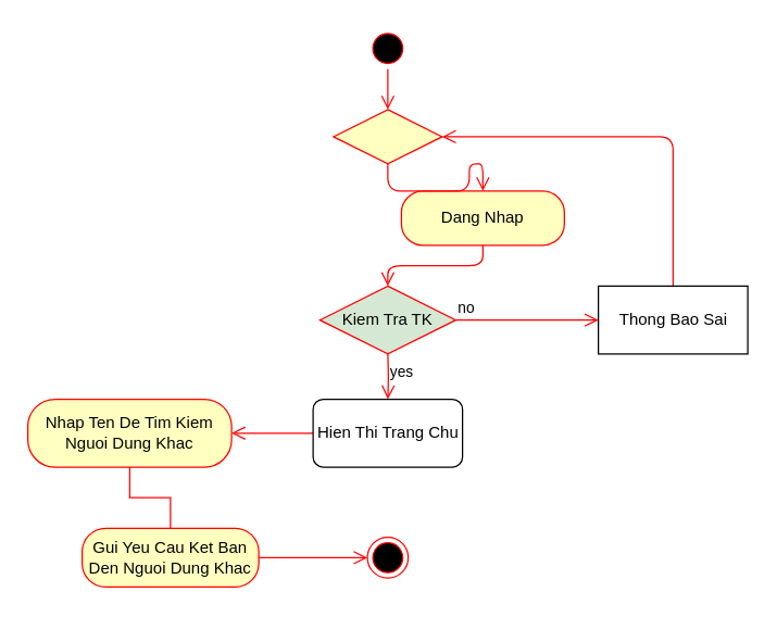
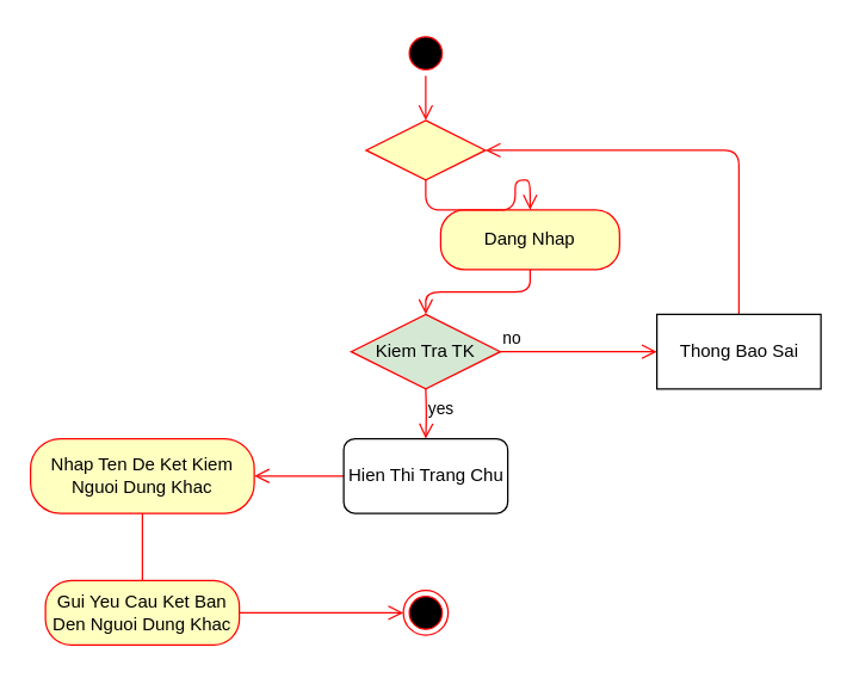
  <mxCell id="0" />
  <mxCell id="1" parent="0" />
  <mxCell id="2" style="edgeStyle=orthogonalEdgeStyle;rounded=1;orthogonalLoop=1;jettySize=auto;html=1;exitX=0.5;exitY=1;exitDx=0;exitDy=0;entryX=0.5;entryY=0;entryDx=0;entryDy=0;endArrow=open;endFill=0;endSize=8;strokeColor=#FF0505;" edge="1" parent="1" source="3" target="11"><mxGeometry relative="1" as="geometry" /></mxCell>
  <mxCell id="3" value="" style="ellipse;html=1;shape=startState;fillColor=#000000;strokeColor=#ff0000;" vertex="1" parent="1"><mxGeometry x="270" y="20" width="30" height="30" as="geometry" /></mxCell>
  <mxCell id="4" value="&lt;div&gt;Dang Nhap&lt;br&gt;&lt;/div&gt;" style="rounded=1;whiteSpace=wrap;html=1;arcSize=40;fontColor=#000000;fillColor=#ffffc0;strokeColor=#ff0000;" vertex="1" parent="1"><mxGeometry x="295" y="140" width="120" height="40" as="geometry" /></mxCell>
  <mxCell id="5" value="" style="edgeStyle=orthogonalEdgeStyle;html=1;verticalAlign=bottom;endArrow=open;endSize=8;strokeColor=#ff0000;entryX=0.5;entryY=0;entryDx=0;entryDy=0;" edge="1" parent="1" source="4" target="6"><mxGeometry relative="1" as="geometry"><mxPoint x="285" y="200" as="targetPoint" /></mxGeometry></mxCell>
  <mxCell id="6" value="Kiem Tra TK" style="rhombus;whiteSpace=wrap;html=1;fillColor=#d5e8d4;strokeColor=#ff0000;" vertex="1" parent="1"><mxGeometry x="235" y="210" width="100" height="50" as="geometry" /></mxCell>
  <mxCell id="7" value="no" style="edgeStyle=orthogonalEdgeStyle;html=1;align=left;verticalAlign=bottom;endArrow=open;endSize=8;strokeColor=#ff0000;entryX=0;entryY=0.5;entryDx=0;entryDy=0;" edge="1" parent="1" source="6" target="9"><mxGeometry x="-1" relative="1" as="geometry"><mxPoint x="430" y="240" as="targetPoint" /><Array as="points"><mxPoint x="420" y="235" /><mxPoint x="420" y="235" /></Array></mxGeometry></mxCell>
  <mxCell id="8" style="edgeStyle=orthogonalEdgeStyle;rounded=1;orthogonalLoop=1;jettySize=auto;html=1;exitX=0.5;exitY=0;exitDx=0;exitDy=0;entryX=1;entryY=0.5;entryDx=0;entryDy=0;endArrow=open;endFill=0;endSize=8;strokeColor=#FF0505;" edge="1" parent="1" source="9" target="11"><mxGeometry relative="1" as="geometry" /></mxCell>
  <mxCell id="9" value="Thong Bao Sai" style="html=1;" vertex="1" parent="1"><mxGeometry x="440" y="210" width="110" height="50" as="geometry" /></mxCell>
  <mxCell id="10" style="edgeStyle=orthogonalEdgeStyle;rounded=1;orthogonalLoop=1;jettySize=auto;html=1;exitX=0.5;exitY=1;exitDx=0;exitDy=0;entryX=0.5;entryY=0;entryDx=0;entryDy=0;endArrow=open;endFill=0;endSize=8;strokeColor=#FF0505;" edge="1" parent="1" source="11" target="4"><mxGeometry relative="1" as="geometry" /></mxCell>
  <mxCell id="11" value="" style="rhombus;whiteSpace=wrap;html=1;fillColor=#ffffc0;strokeColor=#ff0000;" vertex="1" parent="1"><mxGeometry x="245" y="80" width="80" height="40" as="geometry" /></mxCell>
  <mxCell id="12" value="yes" style="edgeStyle=orthogonalEdgeStyle;html=1;align=left;verticalAlign=top;endArrow=open;endSize=8;strokeColor=#ff0000;entryX=0.5;entryY=0;entryDx=0;entryDy=0;" edge="1" parent="1" target="19"><mxGeometry x="-1" relative="1" as="geometry"><mxPoint x="285" y="300" as="targetPoint" /><Array as="points" /><mxPoint x="285" y="260" as="sourcePoint" /></mxGeometry></mxCell>
  <mxCell id="13" style="edgeStyle=orthogonalEdgeStyle;rounded=0;orthogonalLoop=1;jettySize=auto;html=1;exitX=0.5;exitY=1;exitDx=0;exitDy=0;entryX=0.5;entryY=0;entryDx=0;entryDy=0;endArrow=none;endFill=0;endSize=8;strokeColor=#FF0505;" edge="1" parent="1" source="14" target="16"><mxGeometry relative="1" as="geometry" /></mxCell>
- <mxCell id="14" value="Nhap Ten De Tim Kiem Nguoi Dung Khac" style="rounded=1;whiteSpace=wrap;html=1;arcSize=40;fontColor=#000000;fillColor=#ffffc0;strokeColor=#ff0000;" vertex="1" parent="1"><mxGeometry x="20" y="293.33" width="150" height="50" as="geometry" /></mxCell>
+ <mxCell id="14" value="Nhap Ten De Ket Kiem Nguoi Dung Khac" style="rounded=1;whiteSpace=wrap;html=1;arcSize=40;fontColor=#000000;fillColor=#ffffc0;strokeColor=#ff0000;" vertex="1" parent="1"><mxGeometry x="20" y="293.33" width="150" height="50" as="geometry" /></mxCell>
  <mxCell id="15" style="edgeStyle=orthogonalEdgeStyle;rounded=0;orthogonalLoop=1;jettySize=auto;html=1;exitX=1;exitY=0.5;exitDx=0;exitDy=0;entryX=0;entryY=0.5;entryDx=0;entryDy=0;endArrow=open;endFill=0;endSize=8;strokeColor=#FF0505;" edge="1" parent="1" source="16" target="17"><mxGeometry relative="1" as="geometry" /></mxCell>
- <mxCell id="16" value="Gui Yeu Cau Ket Ban Den Nguoi Dung Khac" style="rounded=1;whiteSpace=wrap;html=1;arcSize=40;fontColor=#000000;fillColor=#ffffc0;strokeColor=#ff0000;" vertex="1" parent="1"><mxGeometry x="60" y="388.34" width="130" height="43.33" as="geometry" /></mxCell>
+ <mxCell id="16" value="Gui Yeu Cau Ket Ban Den Nguoi Dung Khac" style="rounded=1;whiteSpace=wrap;html=1;arcSize=40;fontColor=#000000;fillColor=#ffffc0;strokeColor=#ff0000;" vertex="1" parent="1"><mxGeometry x="30" y="388.34" width="130" height="43.33" as="geometry" /></mxCell>
  <mxCell id="17" value="" style="ellipse;html=1;shape=endState;fillColor=#000000;strokeColor=#ff0000;" vertex="1" parent="1"><mxGeometry x="270" y="395" width="30" height="30" as="geometry" /></mxCell>
  <mxCell id="18" style="edgeStyle=orthogonalEdgeStyle;rounded=0;orthogonalLoop=1;jettySize=auto;html=1;exitX=0;exitY=0.5;exitDx=0;exitDy=0;entryX=1;entryY=0.5;entryDx=0;entryDy=0;endArrow=open;endFill=0;endSize=8;strokeColor=#FF0505;" edge="1" parent="1" source="19" target="14"><mxGeometry relative="1" as="geometry" /></mxCell>
  <mxCell id="19" value="Hien Thi Trang Chu" style="html=1;rounded=1;" vertex="1" parent="1"><mxGeometry x="230" y="293.33" width="110" height="50" as="geometry" /></mxCell>
